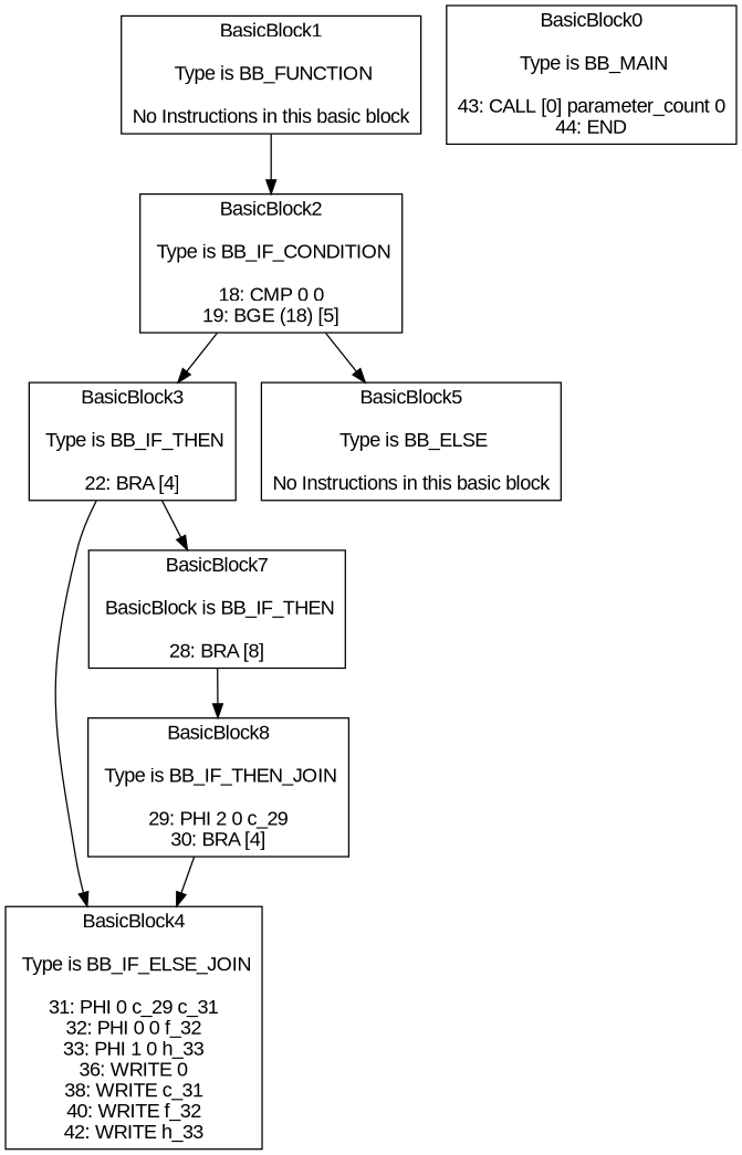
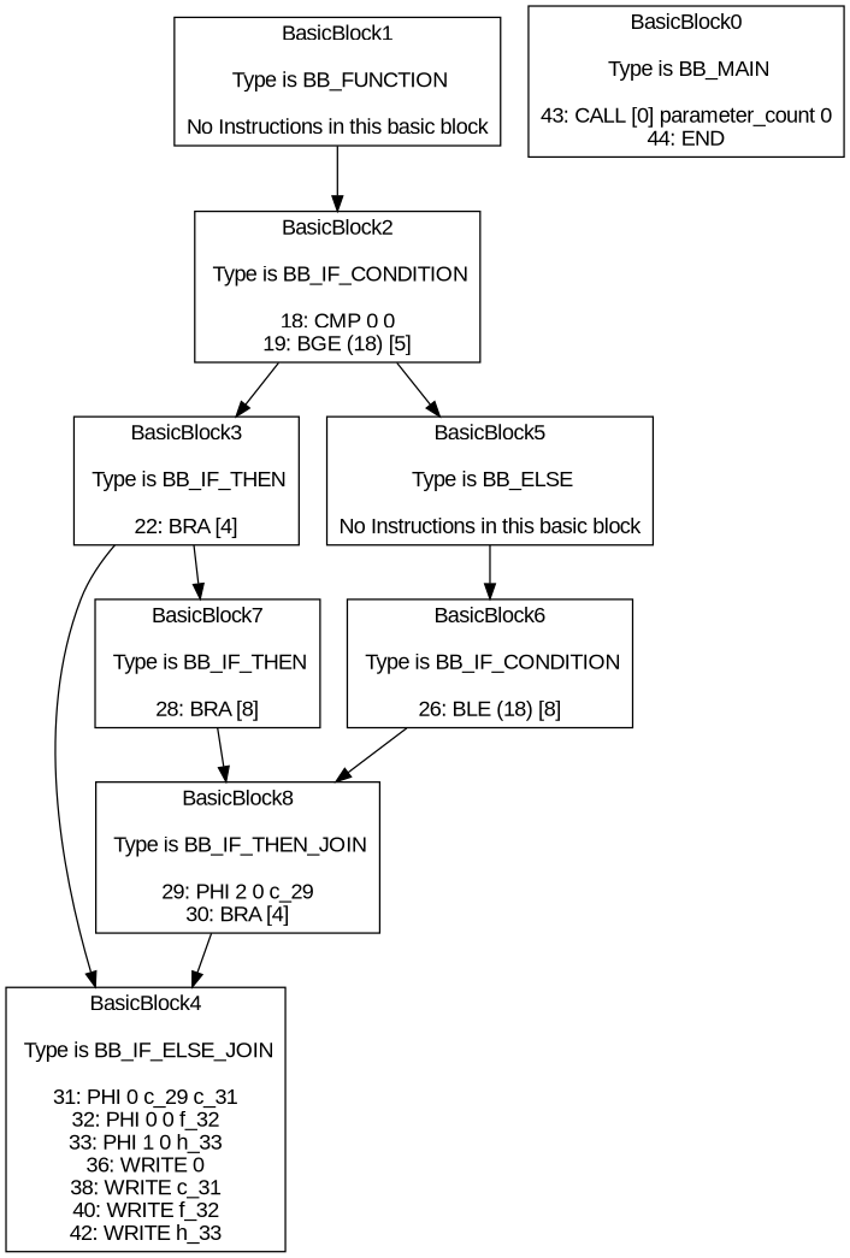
  digraph {
    fontname="Liberation Sans"
    node [fontname="Liberation Sans" shape=box]
    edge [fontname="Liberation Sans"]
    n1 [label="BasicBlock1\n\n Type is BB_FUNCTION\n\nNo Instructions in this basic block\n"]
    n2 [label="BasicBlock2\n\n Type is BB_IF_CONDITION\n\n18: CMP 0 0\n19: BGE (18) [5]\n"]
    n3 [label="BasicBlock3\n\n Type is BB_IF_THEN\n\n22: BRA [4]\n"]
    n4 [label="BasicBlock5\n\n Type is BB_ELSE\n\nNo Instructions in this basic block\n"]
    n5 [label="BasicBlock4\n\n Type is BB_IF_ELSE_JOIN\n\n31: PHI 0 c_29 c_31\n32: PHI 0 0 f_32\n33: PHI 1 0 h_33\n36: WRITE 0\n38: WRITE c_31\n40: WRITE f_32\n42: WRITE h_33\n"]
-   n6 [label="BasicBlock7\n\n BasicBlock is BB_IF_THEN\n\n28: BRA [8]\n"]
+   n6 [label="BasicBlock7\n\n Type is BB_IF_THEN\n\n28: BRA [8]\n"]
+   n7 [label="BasicBlock6\n\n Type is BB_IF_CONDITION\n\n26: BLE (18) [8]\n"]
    n8 [label="BasicBlock8\n\n Type is BB_IF_THEN_JOIN\n\n29: PHI 2 0 c_29\n30: BRA [4]\n"]
    n9 [label="BasicBlock0\n\n Type is BB_MAIN\n\n43: CALL [0] parameter_count 0\n44: END\n"]
    n1 -> n2
    n2 -> n3
    n2 -> n4
    n3 -> n5
    n3 -> n6
+   n4 -> n7
    n6 -> n8
+   n7 -> n8
    n8 -> n5
  }
